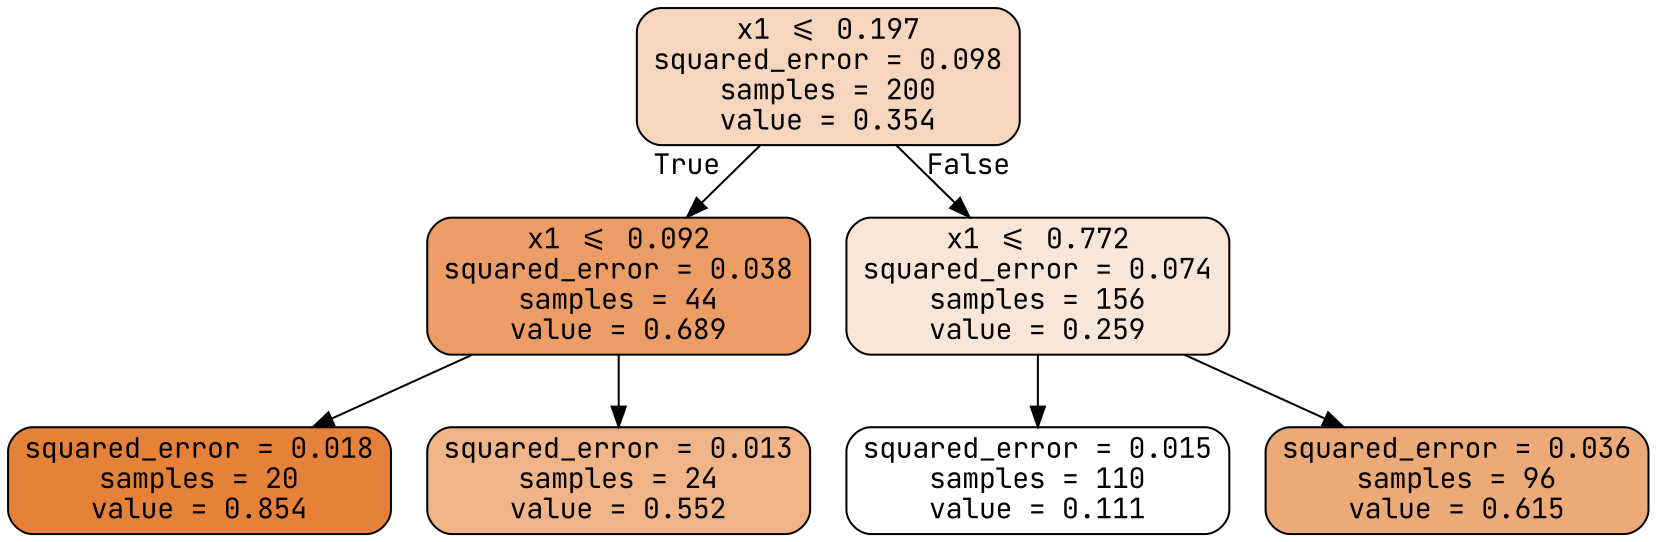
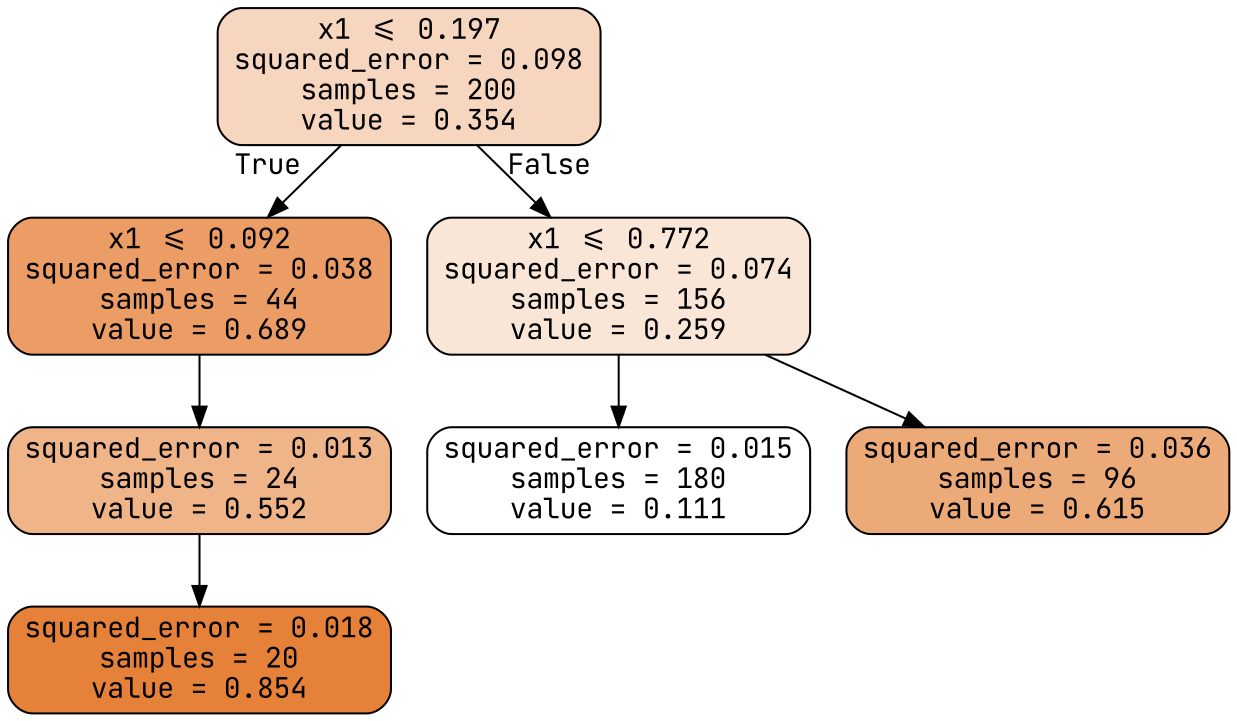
  digraph {
    fontname="JetBrains Mono"
    node [color=black fontname="JetBrains Mono" shape=box style="filled, rounded"]
    edge [fontname="JetBrains Mono"]
    n1 [fillcolor="#f6d6be" label="x1 <= 0.197\nsquared_error = 0.098\nsamples = 200\nvalue = 0.354"]
    n2 [fillcolor="#eb9d65" label="x1 <= 0.092\nsquared_error = 0.038\nsamples = 44\nvalue = 0.689"]
    n3 [fillcolor="#fae6d7" label="x1 <= 0.772\nsquared_error = 0.074\nsamples = 156\nvalue = 0.259"]
    n4 [fillcolor="#e58139" label="squared_error = 0.018\nsamples = 20\nvalue = 0.854"]
    n5 [fillcolor="#f0b489" label="squared_error = 0.013\nsamples = 24\nvalue = 0.552"]
-   n6 [fillcolor="#ffffff" label="squared_error = 0.015\nsamples = 110\nvalue = 0.111"]
+   n6 [fillcolor="#ffffff" label="squared_error = 0.015\nsamples = 180\nvalue = 0.111"]
    n7 [fillcolor="#edaa79" label="squared_error = 0.036\nsamples = 96\nvalue = 0.615"]
    n1 -> n2 [headlabel=True labelangle=45 labeldistance=2.5]
    n1 -> n3 [headlabel=False labelangle=-45 labeldistance=2.5]
-   n2 -> n4
+   n5 -> n4
    n2 -> n5
    n3 -> n6
    n3 -> n7
  }
